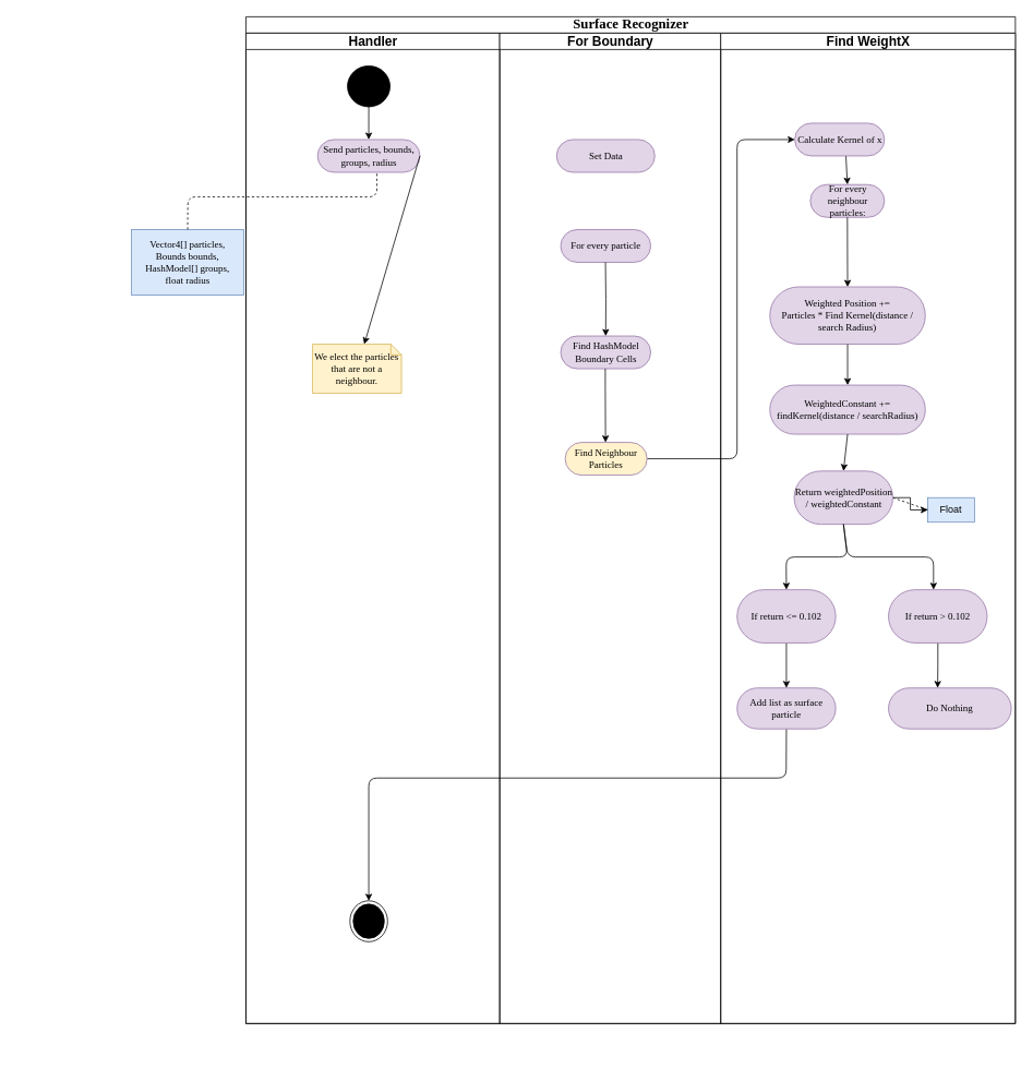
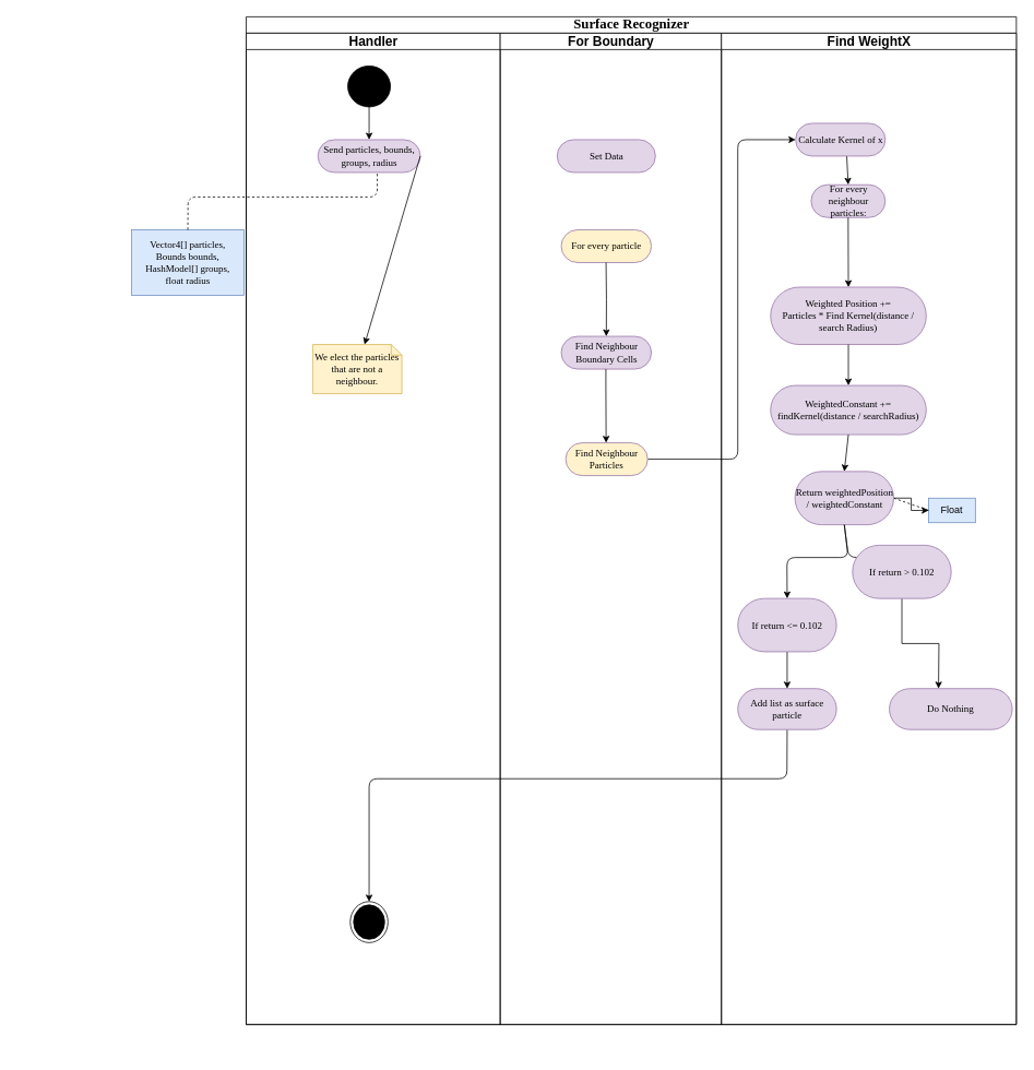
  <mxCell id="0" />
  <mxCell id="1" parent="0" />
  <mxCell id="2" value="&lt;font style=&quot;font-size: 17px&quot;&gt;Surface Recognizer&lt;/font&gt;" style="swimlane;html=1;childLayout=stackLayout;startSize=20;rounded=0;shadow=0;comic=0;labelBackgroundColor=none;strokeWidth=1;fontFamily=Verdana;fontSize=12;align=center;" parent="1" vertex="1"><mxGeometry x="300" y="20" width="940" height="1230" as="geometry"><mxRectangle x="40" y="20" width="60" height="20" as="alternateBounds" /></mxGeometry></mxCell>
  <mxCell id="3" value="&lt;font style=&quot;font-size: 16px&quot;&gt;Handler&lt;/font&gt;" style="swimlane;html=1;startSize=20;" parent="2" vertex="1"><mxGeometry y="20" width="310" height="1210" as="geometry" /></mxCell>
  <mxCell id="4" value="" style="ellipse;whiteSpace=wrap;html=1;rounded=0;shadow=0;comic=0;labelBackgroundColor=none;strokeWidth=1;fillColor=#000000;fontFamily=Verdana;fontSize=12;align=center;" parent="3" vertex="1"><mxGeometry x="124" y="40" width="52" height="50" as="geometry" /></mxCell>
  <mxCell id="5" value="Send particles, bounds, groups, radius" style="rounded=1;whiteSpace=wrap;html=1;shadow=0;comic=0;labelBackgroundColor=none;strokeWidth=1;fontFamily=Verdana;fontSize=12;align=center;arcSize=50;fillColor=#e1d5e7;strokeColor=#9673a6;" parent="3" vertex="1"><mxGeometry x="87.5" y="130" width="125" height="40" as="geometry" /></mxCell>
  <mxCell id="6" value="" style="endArrow=classic;html=1;entryX=0.5;entryY=0;entryDx=0;entryDy=0;exitX=0.5;exitY=1;exitDx=0;exitDy=0;" parent="3" source="4" target="5" edge="1"><mxGeometry width="50" height="50" relative="1" as="geometry"><mxPoint x="30" y="340" as="sourcePoint" /><mxPoint x="80" y="290" as="targetPoint" /></mxGeometry></mxCell>
  <mxCell id="7" value="We elect the particles that are not a neighbour." style="shape=note;whiteSpace=wrap;html=1;rounded=0;shadow=0;comic=0;labelBackgroundColor=none;strokeWidth=1;fontFamily=Verdana;fontSize=12;align=center;size=13;fillColor=#fff2cc;strokeColor=#d6b656;" parent="3" vertex="1"><mxGeometry x="81.25" y="380" width="108.75" height="60" as="geometry" /></mxCell>
  <mxCell id="8" value="" style="ellipse;html=1;shape=endState;fillColor=#000000;strokeColor=#000000;" parent="3" vertex="1"><mxGeometry x="127" y="1060" width="46" height="50" as="geometry" /></mxCell>
  <mxCell id="9" value="" style="endArrow=classic;html=1;exitX=1;exitY=0.5;exitDx=0;exitDy=0;" parent="2" source="5" target="7" edge="1"><mxGeometry width="50" height="50" relative="1" as="geometry"><mxPoint x="130" y="250" as="sourcePoint" /><mxPoint x="480" y="170" as="targetPoint" /></mxGeometry></mxCell>
  <mxCell id="10" value="" style="endArrow=classic;html=1;exitX=1;exitY=0.5;exitDx=0;exitDy=0;entryX=0;entryY=0.5;entryDx=0;entryDy=0;" parent="2" source="14" target="26" edge="1"><mxGeometry width="50" height="50" relative="1" as="geometry"><mxPoint x="436" y="470" as="sourcePoint" /><mxPoint x="446" y="440" as="targetPoint" /><Array as="points"><mxPoint x="600" y="540" /><mxPoint x="600" y="150" /></Array></mxGeometry></mxCell>
  <mxCell id="11" value="" style="endArrow=classic;html=1;strokeWidth=1;entryX=0.5;entryY=0;entryDx=0;entryDy=0;exitX=0.5;exitY=1;exitDx=0;exitDy=0;" parent="2" source="39" target="8" edge="1"><mxGeometry width="50" height="50" relative="1" as="geometry"><mxPoint x="660" y="900" as="sourcePoint" /><mxPoint x="149" y="980" as="targetPoint" /><Array as="points"><mxPoint x="660" y="930" /><mxPoint x="150" y="930" /></Array></mxGeometry></mxCell>
  <mxCell id="12" value="&lt;font style=&quot;font-size: 16px&quot;&gt;For Boundary&lt;/font&gt;" style="swimlane;html=1;startSize=20;" parent="2" vertex="1"><mxGeometry x="310" y="20" width="270" height="1210" as="geometry" /></mxCell>
- <mxCell id="13" value="Find HashModel Boundary Cells" style="rounded=1;whiteSpace=wrap;html=1;shadow=0;comic=0;labelBackgroundColor=none;strokeWidth=1;fontFamily=Verdana;fontSize=12;align=center;arcSize=50;fillColor=#e1d5e7;strokeColor=#9673a6;" parent="12" vertex="1"><mxGeometry x="74.5" y="370" width="110" height="40" as="geometry" /></mxCell>
+ <mxCell id="13" value="Find Neighbour Boundary Cells" style="rounded=1;whiteSpace=wrap;html=1;shadow=0;comic=0;labelBackgroundColor=none;strokeWidth=1;fontFamily=Verdana;fontSize=12;align=center;arcSize=50;fillColor=#e1d5e7;strokeColor=#9673a6;" parent="12" vertex="1"><mxGeometry x="74.5" y="370" width="110" height="40" as="geometry" /></mxCell>
  <mxCell id="14" value="Find Neighbour Particles" style="rounded=1;whiteSpace=wrap;html=1;shadow=0;comic=0;labelBackgroundColor=none;strokeWidth=1;fontFamily=Verdana;fontSize=12;align=center;arcSize=50;fillColor=#fff2cc;strokeColor=#9673a6;" parent="12" vertex="1"><mxGeometry x="80" y="500" width="100" height="40" as="geometry" /></mxCell>
  <mxCell id="15" value="Set Data" style="rounded=1;whiteSpace=wrap;html=1;shadow=0;comic=0;labelBackgroundColor=none;strokeWidth=1;fontFamily=Verdana;fontSize=12;align=center;arcSize=50;fillColor=#e1d5e7;strokeColor=#9673a6;" parent="12" vertex="1"><mxGeometry x="69.5" y="130" width="120" height="40" as="geometry" /></mxCell>
- <mxCell id="16" value="For every particle" style="rounded=1;whiteSpace=wrap;html=1;shadow=0;comic=0;labelBackgroundColor=none;strokeWidth=1;fontFamily=Verdana;fontSize=12;align=center;arcSize=50;fillColor=#e1d5e7;strokeColor=#9673a6;" parent="12" vertex="1"><mxGeometry x="74.5" y="240" width="110" height="40" as="geometry" /></mxCell>
+ <mxCell id="16" value="For every particle" style="rounded=1;whiteSpace=wrap;html=1;shadow=0;comic=0;labelBackgroundColor=none;strokeWidth=1;fontFamily=Verdana;fontSize=12;align=center;arcSize=50;fillColor=#fff2cc;strokeColor=#9673a6;" parent="12" vertex="1"><mxGeometry x="74.5" y="240" width="110" height="40" as="geometry" /></mxCell>
  <mxCell id="17" value="" style="edgeStyle=orthogonalEdgeStyle;rounded=0;orthogonalLoop=1;jettySize=auto;html=1;entryX=0.5;entryY=0;entryDx=0;entryDy=0;" parent="12" target="13" edge="1"><mxGeometry relative="1" as="geometry"><mxPoint x="129.21" y="280" as="sourcePoint" /><mxPoint x="129.21" y="350" as="targetPoint" /></mxGeometry></mxCell>
  <mxCell id="18" value="" style="edgeStyle=orthogonalEdgeStyle;rounded=0;orthogonalLoop=1;jettySize=auto;html=1;entryX=0.5;entryY=0;entryDx=0;entryDy=0;" parent="12" edge="1"><mxGeometry relative="1" as="geometry"><mxPoint x="129.0" y="410" as="sourcePoint" /><mxPoint x="129.29" y="500" as="targetPoint" /><Array as="points"><mxPoint x="129" y="430" /><mxPoint x="129" y="430" /></Array></mxGeometry></mxCell>
  <mxCell id="19" value="&lt;font style=&quot;font-size: 16px&quot;&gt;Find WeightX&lt;/font&gt;" style="swimlane;html=1;startSize=20;" parent="2" vertex="1"><mxGeometry x="580" y="20" width="360" height="1210" as="geometry" /></mxCell>
  <mxCell id="20" value="For every neighbour particles:" style="rounded=1;whiteSpace=wrap;html=1;shadow=0;comic=0;labelBackgroundColor=none;strokeWidth=1;fontFamily=Verdana;fontSize=12;align=center;arcSize=50;fillColor=#e1d5e7;strokeColor=#9673a6;" parent="19" vertex="1"><mxGeometry x="109.5" y="185" width="90.5" height="40" as="geometry" /></mxCell>
  <mxCell id="21" value="Weighted Position +=&lt;br&gt;Particles * Find Kernel(distance / search Radius)" style="rounded=1;whiteSpace=wrap;html=1;shadow=0;comic=0;labelBackgroundColor=none;strokeWidth=1;fontFamily=Verdana;fontSize=12;align=center;arcSize=50;fillColor=#e1d5e7;strokeColor=#9673a6;" parent="19" vertex="1"><mxGeometry x="60" y="310" width="190" height="70" as="geometry" /></mxCell>
  <mxCell id="22" value="" style="endArrow=classic;html=1;exitX=0.5;exitY=1;exitDx=0;exitDy=0;entryX=0.5;entryY=0;entryDx=0;entryDy=0;" parent="19" target="20" edge="1"><mxGeometry width="50" height="50" relative="1" as="geometry"><mxPoint x="153" y="150" as="sourcePoint" /><mxPoint x="152.538" y="198.42" as="targetPoint" /></mxGeometry></mxCell>
  <mxCell id="23" value="" style="endArrow=classic;html=1;exitX=0.5;exitY=1;exitDx=0;exitDy=0;entryX=0.5;entryY=0;entryDx=0;entryDy=0;" parent="19" source="20" target="21" edge="1"><mxGeometry width="50" height="50" relative="1" as="geometry"><mxPoint x="140.5" y="390" as="sourcePoint" /><mxPoint x="150" y="300" as="targetPoint" /></mxGeometry></mxCell>
  <mxCell id="24" value="" style="endArrow=classic;html=1;exitX=0.5;exitY=1;exitDx=0;exitDy=0;entryX=0.5;entryY=0;entryDx=0;entryDy=0;" parent="19" source="21" target="28" edge="1"><mxGeometry width="50" height="50" relative="1" as="geometry"><mxPoint x="215.672" y="320.2" as="sourcePoint" /><mxPoint x="154" y="420" as="targetPoint" /></mxGeometry></mxCell>
  <mxCell id="25" value="Float" style="rounded=0;whiteSpace=wrap;html=1;strokeWidth=1;fillColor=#dae8fc;strokeColor=#6c8ebf;" parent="19" vertex="1"><mxGeometry x="253" y="567.5" width="57" height="30" as="geometry" /></mxCell>
  <mxCell id="26" value="Calculate Kernel of x" style="rounded=1;whiteSpace=wrap;html=1;shadow=0;comic=0;labelBackgroundColor=none;strokeWidth=1;fontFamily=Verdana;fontSize=12;align=center;arcSize=50;fillColor=#e1d5e7;strokeColor=#9673a6;" parent="19" vertex="1"><mxGeometry x="90.5" y="110" width="109.5" height="40" as="geometry" /></mxCell>
  <mxCell id="27" value="" style="endArrow=none;dashed=1;html=1;exitX=1;exitY=0.5;exitDx=0;exitDy=0;entryX=0;entryY=0.5;entryDx=0;entryDy=0;" parent="19" source="30" target="25" edge="1"><mxGeometry width="50" height="50" relative="1" as="geometry"><mxPoint x="220" y="582.5" as="sourcePoint" /><mxPoint x="310.5" y="492.5" as="targetPoint" /></mxGeometry></mxCell>
  <mxCell id="28" value="WeightedConstant += findKernel(distance / searchRadius)" style="rounded=1;whiteSpace=wrap;html=1;shadow=0;comic=0;labelBackgroundColor=none;strokeWidth=1;fontFamily=Verdana;fontSize=12;align=center;arcSize=50;fillColor=#e1d5e7;strokeColor=#9673a6;" parent="19" vertex="1"><mxGeometry x="60" y="430" width="190" height="60" as="geometry" /></mxCell>
  <mxCell id="29" value="" style="edgeStyle=orthogonalEdgeStyle;rounded=0;orthogonalLoop=1;jettySize=auto;html=1;" parent="19" source="30" target="25" edge="1"><mxGeometry relative="1" as="geometry" /></mxCell>
  <mxCell id="30" value="Return weightedPosition / weightedConstant" style="rounded=1;whiteSpace=wrap;html=1;shadow=0;comic=0;labelBackgroundColor=none;strokeWidth=1;fontFamily=Verdana;fontSize=12;align=center;arcSize=50;fillColor=#e1d5e7;strokeColor=#9673a6;" parent="19" vertex="1"><mxGeometry x="89.75" y="535" width="120.5" height="65" as="geometry" /></mxCell>
  <mxCell id="31" value="" style="endArrow=classic;html=1;exitX=0.5;exitY=1;exitDx=0;exitDy=0;entryX=0.5;entryY=0;entryDx=0;entryDy=0;" parent="19" source="28" target="30" edge="1"><mxGeometry width="50" height="50" relative="1" as="geometry"><mxPoint x="165" y="390" as="sourcePoint" /><mxPoint x="155" y="540" as="targetPoint" /></mxGeometry></mxCell>
  <mxCell id="32" value="" style="edgeStyle=orthogonalEdgeStyle;rounded=0;orthogonalLoop=1;jettySize=auto;html=1;" parent="19" source="33" target="39" edge="1"><mxGeometry relative="1" as="geometry" /></mxCell>
- <mxCell id="33" value="If return &amp;lt;= 0.102" style="rounded=1;whiteSpace=wrap;html=1;shadow=0;comic=0;labelBackgroundColor=none;strokeWidth=1;fontFamily=Verdana;fontSize=12;align=center;arcSize=50;fillColor=#e1d5e7;strokeColor=#9673a6;" parent="19" vertex="1"><mxGeometry x="20" y="680" width="120.5" height="65" as="geometry" /></mxCell>
+ <mxCell id="33" value="If return &amp;lt;= 0.102" style="rounded=1;whiteSpace=wrap;html=1;shadow=0;comic=0;labelBackgroundColor=none;strokeWidth=1;fontFamily=Verdana;fontSize=12;align=center;arcSize=50;fillColor=#e1d5e7;strokeColor=#9673a6;" parent="19" vertex="1"><mxGeometry x="20" y="690" width="120.5" height="65" as="geometry" /></mxCell>
  <mxCell id="34" value="" style="endArrow=classic;html=1;exitX=0.5;exitY=1;exitDx=0;exitDy=0;entryX=0.5;entryY=0;entryDx=0;entryDy=0;" parent="19" source="30" target="33" edge="1"><mxGeometry width="50" height="50" relative="1" as="geometry"><mxPoint x="154" y="640" as="sourcePoint" /><mxPoint x="70" y="680" as="targetPoint" /><Array as="points"><mxPoint x="155" y="640" /><mxPoint x="80" y="640" /></Array></mxGeometry></mxCell>
  <mxCell id="35" value="" style="endArrow=classic;html=1;exitX=0.5;exitY=1;exitDx=0;exitDy=0;" parent="19" source="30" edge="1"><mxGeometry width="50" height="50" relative="1" as="geometry"><mxPoint x="250" y="640" as="sourcePoint" /><mxPoint x="260" y="680" as="targetPoint" /><Array as="points"><mxPoint x="155" y="640" /><mxPoint x="260" y="640" /></Array></mxGeometry></mxCell>
  <mxCell id="36" value="" style="edgeStyle=orthogonalEdgeStyle;rounded=0;orthogonalLoop=1;jettySize=auto;html=1;" parent="19" source="37" edge="1"><mxGeometry relative="1" as="geometry"><mxPoint x="265" y="800" as="targetPoint" /></mxGeometry></mxCell>
- <mxCell id="37" value="If return &amp;gt; 0.102" style="rounded=1;whiteSpace=wrap;html=1;shadow=0;comic=0;labelBackgroundColor=none;strokeWidth=1;fontFamily=Verdana;fontSize=12;align=center;arcSize=50;fillColor=#e1d5e7;strokeColor=#9673a6;" parent="19" vertex="1"><mxGeometry x="205" y="680" width="120.5" height="65" as="geometry" /></mxCell>
+ <mxCell id="37" value="If return &amp;gt; 0.102" style="rounded=1;whiteSpace=wrap;html=1;shadow=0;comic=0;labelBackgroundColor=none;strokeWidth=1;fontFamily=Verdana;fontSize=12;align=center;arcSize=50;fillColor=#e1d5e7;strokeColor=#9673a6;" parent="19" vertex="1"><mxGeometry x="160" y="625" width="120.5" height="65" as="geometry" /></mxCell>
  <mxCell id="38" value="Do Nothing" style="rounded=1;whiteSpace=wrap;html=1;shadow=0;comic=0;labelBackgroundColor=none;strokeWidth=1;fontFamily=Verdana;fontSize=12;align=center;arcSize=50;fillColor=#e1d5e7;strokeColor=#9673a6;" parent="19" vertex="1"><mxGeometry x="205" y="800" width="150" height="50" as="geometry" /></mxCell>
  <mxCell id="39" value="Add list as surface particle" style="rounded=1;whiteSpace=wrap;html=1;shadow=0;comic=0;labelBackgroundColor=none;strokeWidth=1;fontFamily=Verdana;fontSize=12;align=center;arcSize=50;fillColor=#e1d5e7;strokeColor=#9673a6;" parent="19" vertex="1"><mxGeometry x="20" y="800" width="120.5" height="50" as="geometry" /></mxCell>
  <mxCell id="40" value="" style="text;strokeColor=none;fillColor=none;align=left;verticalAlign=middle;spacingTop=-1;spacingLeft=4;spacingRight=4;rotatable=0;labelPosition=right;points=[];portConstraint=eastwest;" parent="1" vertex="1"><mxGeometry x="20" y="1270" width="20" height="14" as="geometry" /></mxCell>
  <mxCell id="41" value="Vector4[] particles, &lt;br&gt;Bounds bounds,&lt;br&gt;HashModel[] groups,&lt;br&gt;float radius" style="rounded=0;whiteSpace=wrap;html=1;shadow=0;comic=0;labelBackgroundColor=none;strokeWidth=1;fontFamily=Verdana;fontSize=12;align=center;arcSize=50;fillColor=#dae8fc;strokeColor=#6c8ebf;" parent="1" vertex="1"><mxGeometry x="160" y="280" width="137.5" height="80" as="geometry" /></mxCell>
  <mxCell id="42" value="" style="endArrow=none;dashed=1;html=1;exitX=0.5;exitY=0;exitDx=0;exitDy=0;" parent="1" source="41" edge="1"><mxGeometry width="50" height="50" relative="1" as="geometry"><mxPoint x="540" y="480" as="sourcePoint" /><mxPoint x="460" y="210" as="targetPoint" /><Array as="points"><mxPoint x="229" y="240" /><mxPoint x="460" y="240" /></Array></mxGeometry></mxCell>
